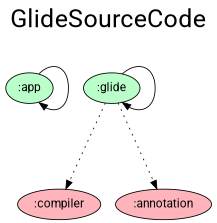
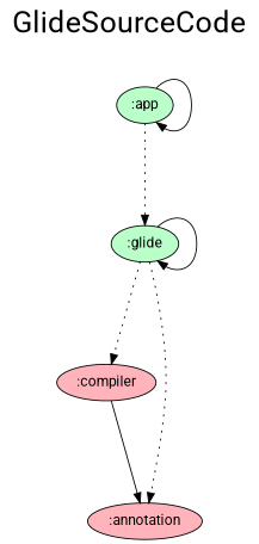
  digraph {
    fontname=Roboto
    fontsize=30
    label="GlideSourceCode\n "
    labelloc=t
    rankdir=TB
    ranksep=1.4
    node [fillcolor="#baffc9" fontname=Roboto style=filled]
    edge [fontname=Roboto]
    ":app"
    ":glide"
    ":compiler" [fillcolor="#ffb3ba"]
    ":annotation" [fillcolor="#ffb3ba"]
    subgraph sub_1 {
      rank=same
    }
    ":app" -> ":app"
+   ":app" -> ":glide" [style=dotted]
    ":glide" -> ":glide"
    ":glide" -> ":compiler" [style=dotted]
    ":glide" -> ":annotation" [style=dotted]
+   ":compiler" -> ":annotation"
  }
